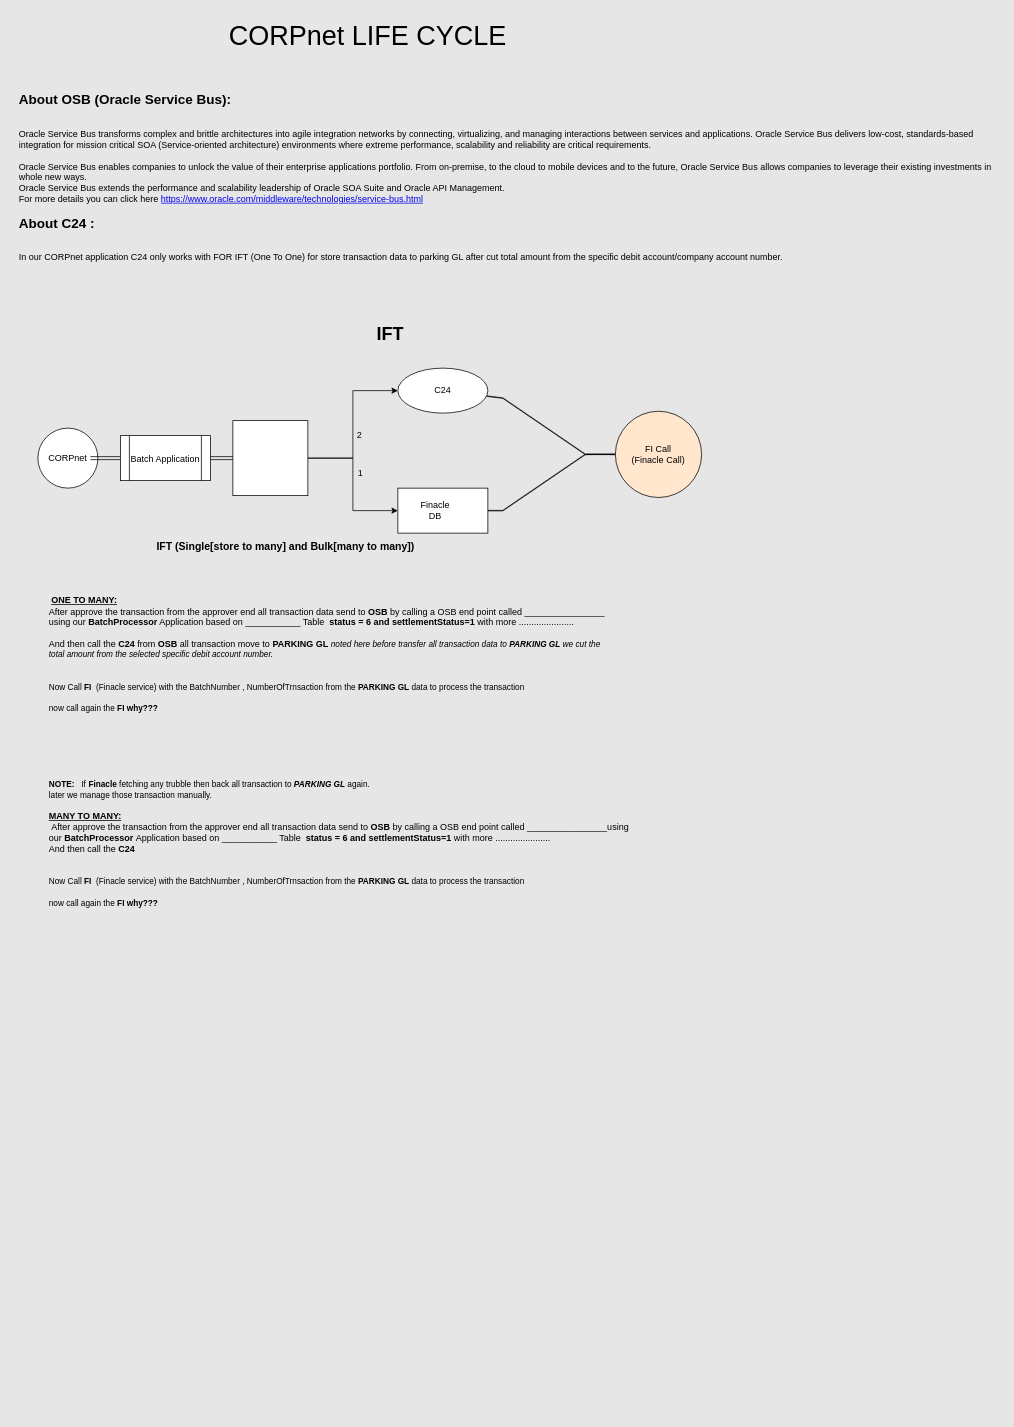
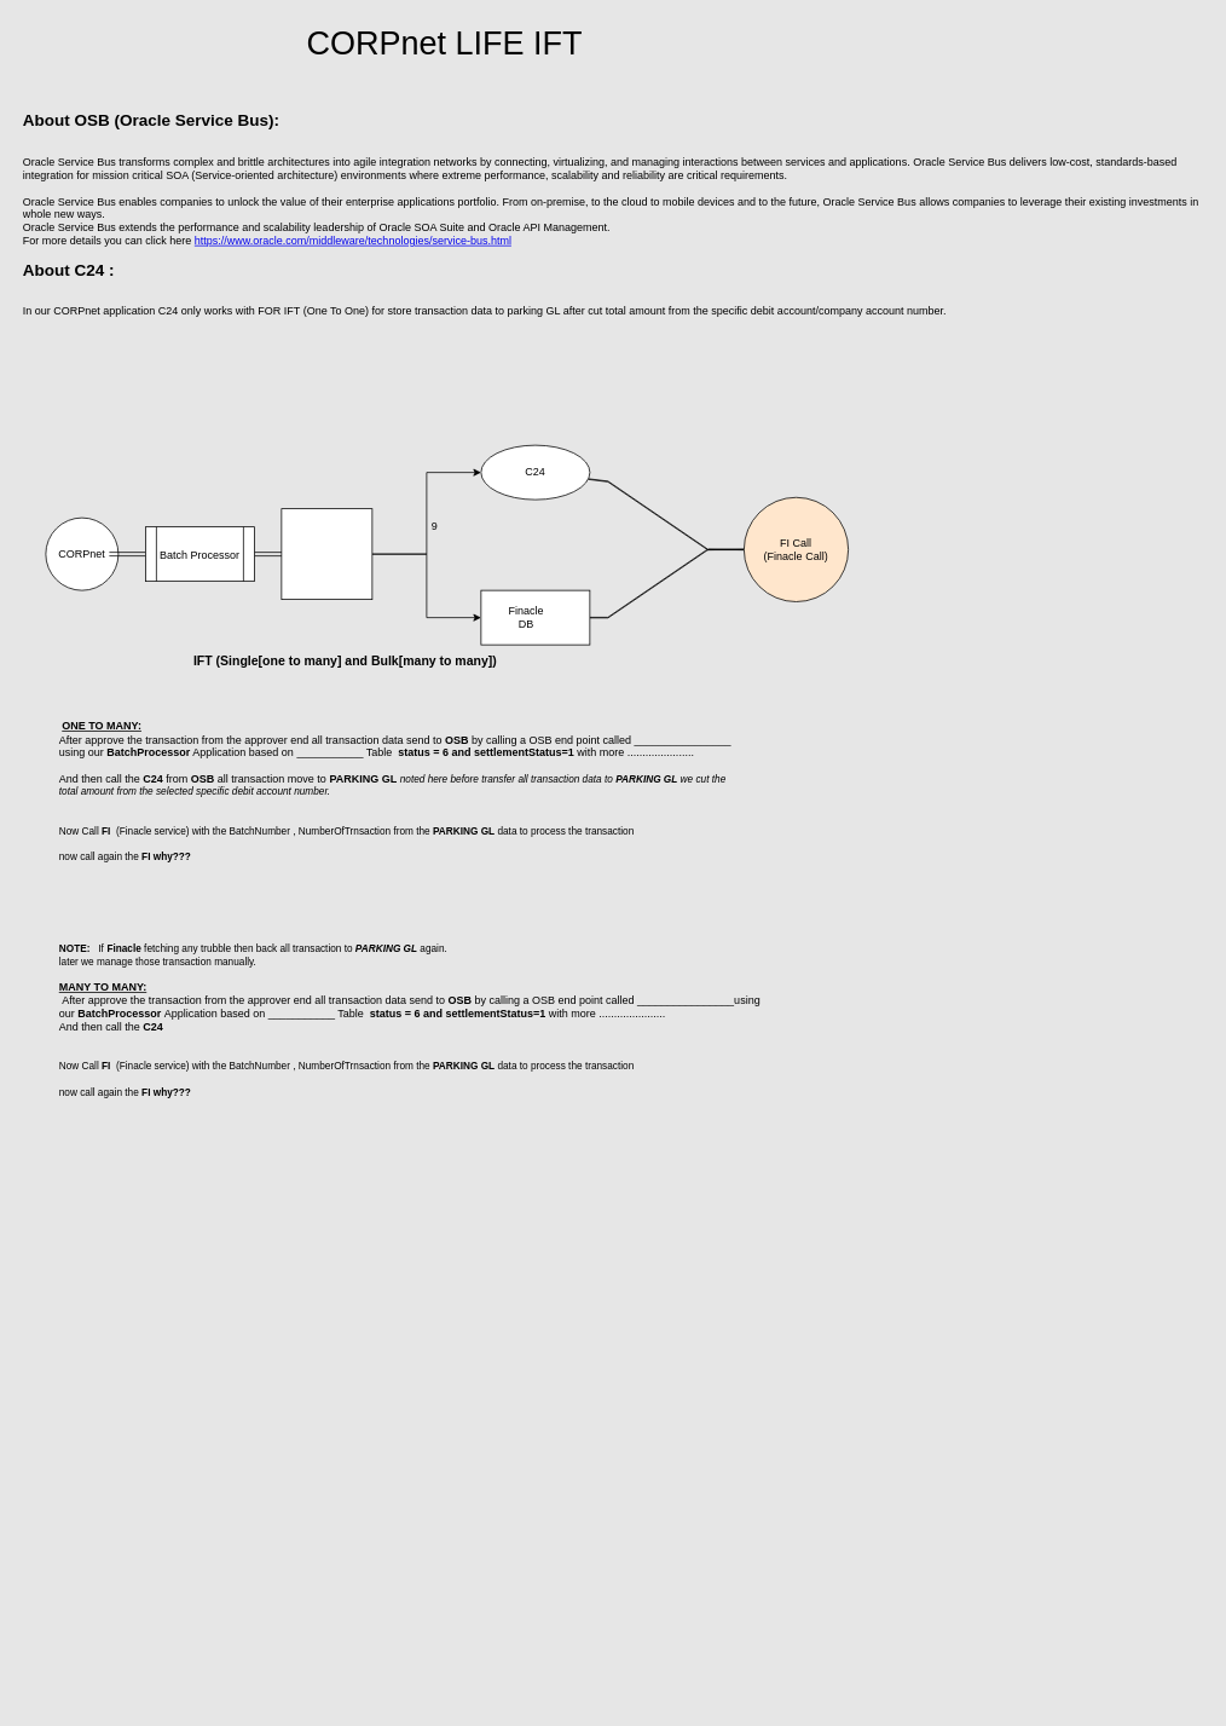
  <mxCell id="0" />
  <mxCell id="1" parent="0" />
  <mxCell id="2" value="" style="ellipse;whiteSpace=wrap;html=1;aspect=fixed;" parent="1" vertex="1"><mxGeometry x="50" y="570" width="80" height="80" as="geometry" /></mxCell>
  <mxCell id="3" style="edgeStyle=orthogonalEdgeStyle;shape=link;rounded=0;orthogonalLoop=1;jettySize=auto;html=1;entryX=0;entryY=0.5;entryDx=0;entryDy=0;fontSize=18;" edge="1" parent="1" source="4" target="22"><mxGeometry relative="1" as="geometry" /></mxCell>
  <mxCell id="4" value="CORPnet" style="text;html=1;strokeColor=none;fillColor=none;align=center;verticalAlign=middle;whiteSpace=wrap;rounded=0;" parent="1" vertex="1"><mxGeometry x="60" y="595" width="60" height="30" as="geometry" /></mxCell>
  <mxCell id="5" style="edgeStyle=orthogonalEdgeStyle;rounded=0;orthogonalLoop=1;jettySize=auto;html=1;entryX=0;entryY=0.5;entryDx=0;entryDy=0;fontSize=9;" parent="1" source="7" target="11" edge="1"><mxGeometry relative="1" as="geometry" /></mxCell>
  <mxCell id="6" style="edgeStyle=orthogonalEdgeStyle;rounded=0;orthogonalLoop=1;jettySize=auto;html=1;entryX=0;entryY=0.5;entryDx=0;entryDy=0;fontSize=9;" parent="1" source="7" target="10" edge="1"><mxGeometry relative="1" as="geometry" /></mxCell>
  <mxCell id="7" value="" style="whiteSpace=wrap;html=1;aspect=fixed;" parent="1" vertex="1"><mxGeometry x="310" y="560" width="100" height="100" as="geometry" /></mxCell>
  <mxCell id="8" style="edgeStyle=none;shape=link;rounded=0;orthogonalLoop=1;jettySize=auto;html=1;exitX=1;exitY=0.5;exitDx=0;exitDy=0;labelBackgroundColor=default;fontFamily=Helvetica;fontSize=18;fontColor=default;endArrow=classic;strokeColor=default;width=0.667;" edge="1" parent="1" source="11" target="15"><mxGeometry relative="1" as="geometry"><Array as="points"><mxPoint x="670" y="680" /><mxPoint x="780" y="605" /><mxPoint x="760" y="605" /></Array></mxGeometry></mxCell>
  <mxCell id="9" style="edgeStyle=none;shape=link;rounded=0;orthogonalLoop=1;jettySize=auto;html=1;labelBackgroundColor=default;fontFamily=Helvetica;fontSize=18;fontColor=default;endArrow=classic;strokeColor=default;width=0.667;" edge="1" parent="1" source="10" target="15"><mxGeometry relative="1" as="geometry"><Array as="points"><mxPoint x="670" y="530" /><mxPoint x="780" y="605" /></Array></mxGeometry></mxCell>
  <mxCell id="10" value="&lt;font style=&quot;font-size: 12px&quot;&gt;C24&lt;/font&gt;" style="ellipse;whiteSpace=wrap;html=1;fontSize=9;" parent="1" vertex="1"><mxGeometry x="530" y="490" width="120" height="60" as="geometry" /></mxCell>
  <mxCell id="11" value="" style="rounded=0;whiteSpace=wrap;html=1;fontSize=9;" parent="1" vertex="1"><mxGeometry x="530" y="650" width="120" height="60" as="geometry" /></mxCell>
  <mxCell id="12" value="Finacle DB" style="text;html=1;strokeColor=none;fillColor=none;align=center;verticalAlign=middle;whiteSpace=wrap;rounded=0;fontSize=12;" parent="1" vertex="1"><mxGeometry x="550" y="665" width="60" height="30" as="geometry" /></mxCell>
- <mxCell id="13" value="1" style="text;html=1;align=center;verticalAlign=middle;resizable=0;points=[];autosize=1;strokeColor=none;fillColor=none;fontSize=12;" parent="1" vertex="1"><mxGeometry x="470" y="620" width="20" height="20" as="geometry" /></mxCell>
- <mxCell id="14" value="&amp;nbsp; &amp;nbsp; &amp;nbsp; &amp;nbsp; 2" style="text;html=1;align=center;verticalAlign=middle;resizable=0;points=[];autosize=1;strokeColor=none;fillColor=none;fontSize=12;" parent="1" vertex="1"><mxGeometry x="440" y="570" width="50" height="20" as="geometry" /></mxCell>
+ <mxCell id="14" value="&amp;nbsp; &amp;nbsp; &amp;nbsp; &amp;nbsp; 9" style="text;html=1;align=center;verticalAlign=middle;resizable=0;points=[];autosize=1;strokeColor=none;fillColor=none;fontSize=12;" parent="1" vertex="1"><mxGeometry x="440" y="570" width="50" height="20" as="geometry" /></mxCell>
  <mxCell id="15" value="FI Call&lt;br&gt;(Finacle Call)" style="ellipse;whiteSpace=wrap;html=1;aspect=fixed;fontSize=12;fillColor=#ffe6cc;" parent="1" vertex="1"><mxGeometry x="820" y="547.5" width="115" height="115" as="geometry" /></mxCell>
  <mxCell id="16" value="&lt;div&gt;&lt;div style=&quot;text-align: center&quot;&gt;&lt;br&gt;&lt;/div&gt;&lt;div style=&quot;text-align: center&quot;&gt;&lt;b&gt;&lt;font style=&quot;font-size: 24px&quot;&gt;&lt;br&gt;&lt;/font&gt;&lt;/b&gt;&lt;/div&gt;&lt;div&gt;&lt;b&gt;&lt;span&gt; &amp;nbsp;&lt;/span&gt;&amp;nbsp; &amp;nbsp; &amp;nbsp; &amp;nbsp; &amp;nbsp; &amp;nbsp;&amp;nbsp;&lt;u&gt;ONE TO MANY:&lt;/u&gt;&lt;/b&gt;&lt;/div&gt;&lt;blockquote style=&quot;margin: 0px 0px 0px 40px ; border: none ; padding: 0px&quot;&gt;&lt;div&gt;&lt;/div&gt;&lt;/blockquote&gt;&lt;/div&gt;&lt;blockquote style=&quot;margin: 0 0 0 40px ; border: none ; padding: 0px&quot;&gt;&lt;div&gt;&lt;div&gt;&lt;span&gt;After approve the transaction from the approver end all transaction data send to &lt;/span&gt;&lt;b&gt;OSB&lt;/b&gt;&lt;span&gt;&amp;nbsp;by calling a OSB end point called ________________&lt;/span&gt;&lt;/div&gt;&lt;/div&gt;&lt;div&gt;using our &lt;b&gt;BatchProcessor&lt;/b&gt; Application based on ___________ Table&amp;nbsp; &lt;b&gt;status = 6 and settlementStatus=1&lt;/b&gt; with more ......................&lt;/div&gt;&lt;div&gt;&lt;br&gt;&lt;/div&gt;&lt;div&gt;And then call the &lt;b&gt;C24 &lt;/b&gt;from&lt;b&gt; OSB&amp;nbsp;&lt;/b&gt;all transaction move to&amp;nbsp;&lt;b&gt;PARKING GL&lt;/b&gt;&amp;nbsp;&lt;i&gt;&lt;font style=&quot;font-size: 11px&quot;&gt;noted here before transfer all transaction data to &lt;b&gt;PARKING GL&lt;/b&gt;&amp;nbsp;we cut the&amp;nbsp;&lt;/font&gt;&lt;/i&gt;&lt;/div&gt;&lt;div&gt;&lt;i&gt;&lt;font style=&quot;font-size: 11px&quot;&gt;total amount from the selected specific debit account number.&lt;/font&gt;&lt;/i&gt;&lt;/div&gt;&lt;div&gt;&lt;i&gt;&lt;font style=&quot;font-size: 11px&quot;&gt;&lt;br&gt;&lt;/font&gt;&lt;/i&gt;&lt;/div&gt;&lt;div&gt;&lt;i&gt;&lt;font style=&quot;font-size: 11px&quot;&gt;&lt;br&gt;&lt;/font&gt;&lt;/i&gt;&lt;/div&gt;&lt;div&gt;&lt;span style=&quot;font-size: 11px&quot;&gt;Now Call &lt;b&gt;FI&amp;nbsp;&amp;nbsp;&lt;/b&gt;(Finacle service) with the BatchNumber , NumberOfTrnsaction&lt;b&gt;&amp;nbsp;&lt;/b&gt;from the&amp;nbsp;&lt;/span&gt;&lt;span&gt;&lt;font style=&quot;font-size: 11px&quot;&gt;&lt;b&gt;PARKING GL&lt;/b&gt;&lt;b style=&quot;font-style: italic&quot;&gt; &lt;/b&gt;data to process the transaction&lt;/font&gt;&lt;/span&gt;&lt;/div&gt;&lt;div&gt;&lt;span&gt;&lt;font style=&quot;font-size: 11px&quot;&gt;&lt;br&gt;&lt;/font&gt;&lt;/span&gt;&lt;/div&gt;&lt;div&gt;&lt;font style=&quot;font-size: 11px&quot;&gt;now call again the &lt;b&gt;FI why???&lt;/b&gt;&lt;/font&gt;&lt;/div&gt;&lt;div&gt;&lt;span&gt;&lt;font style=&quot;font-size: 11px&quot;&gt;&lt;b&gt;&lt;br&gt;&lt;/b&gt;&lt;/font&gt;&lt;/span&gt;&lt;/div&gt;&lt;div&gt;&lt;span&gt;&lt;font style=&quot;font-size: 11px&quot;&gt;&lt;b&gt;&lt;br&gt;&lt;/b&gt;&lt;/font&gt;&lt;/span&gt;&lt;/div&gt;&lt;div&gt;&lt;span&gt;&lt;font style=&quot;font-size: 11px&quot;&gt;&lt;b&gt;&lt;br&gt;&lt;/b&gt;&lt;/font&gt;&lt;/span&gt;&lt;/div&gt;&lt;div&gt;&lt;span&gt;&lt;font style=&quot;font-size: 11px&quot;&gt;&lt;b&gt;&lt;br&gt;&lt;/b&gt;&lt;/font&gt;&lt;/span&gt;&lt;/div&gt;&lt;div&gt;&lt;span&gt;&lt;font style=&quot;font-size: 11px&quot;&gt;&lt;b&gt;&lt;br&gt;&lt;/b&gt;&lt;/font&gt;&lt;/span&gt;&lt;/div&gt;&lt;div&gt;&lt;span&gt;&lt;font style=&quot;font-size: 11px&quot;&gt;&lt;b&gt;&lt;br&gt;&lt;/b&gt;&lt;/font&gt;&lt;/span&gt;&lt;/div&gt;&lt;div&gt;&lt;font&gt;&lt;b style=&quot;font-size: 11px&quot;&gt;NOTE:&amp;nbsp; &amp;nbsp;&lt;/b&gt;&lt;span style=&quot;font-size: 11px&quot;&gt;If&lt;/span&gt; &lt;b style=&quot;font-size: 11px&quot;&gt;Finacle&amp;nbsp;&lt;/b&gt;&lt;span style=&quot;font-size: 11px&quot;&gt;fetching&lt;b&gt; &lt;/b&gt;any t&lt;/span&gt;&lt;/font&gt;&lt;span style=&quot;font-size: 11px&quot;&gt;rubble then back all transaction to&amp;nbsp;&lt;/span&gt;&lt;span&gt;&lt;font style=&quot;font-size: 11px&quot;&gt;&lt;b style=&quot;font-style: italic&quot;&gt;PARKING GL&lt;/b&gt;&lt;i&gt;&amp;nbsp;&lt;/i&gt;again.&amp;nbsp;&lt;/font&gt;&lt;/span&gt;&lt;/div&gt;&lt;div&gt;&lt;span&gt;&lt;font style=&quot;font-size: 11px&quot;&gt;later we manage those transaction manually.&lt;i&gt;&amp;nbsp;&lt;/i&gt;&lt;/font&gt;&lt;/span&gt;&lt;/div&gt;&lt;div&gt;&lt;u&gt;&lt;b&gt;&lt;br&gt;&lt;/b&gt;&lt;/u&gt;&lt;/div&gt;&lt;div&gt;&lt;u&gt;&lt;b&gt;MANY TO MANY:&lt;/b&gt;&lt;/u&gt;&lt;br&gt;&lt;/div&gt;&lt;div&gt;&amp;nbsp;After approve the transaction from the approver end all transaction data send to&amp;nbsp;&lt;b&gt;OSB&lt;/b&gt;&amp;nbsp;by calling a OSB end point called ________________using our&amp;nbsp;&lt;b&gt;BatchProcessor&lt;/b&gt;&amp;nbsp;Application based on ___________ &lt;span&gt;Table&amp;nbsp; &lt;b&gt;status = 6 and settlementStatus=1&lt;/b&gt; with more ......................&lt;/span&gt;&lt;/div&gt;&lt;div&gt;&lt;div&gt;And then call the&amp;nbsp;&lt;b&gt;C24&amp;nbsp;&lt;/b&gt;&lt;/div&gt;&lt;div&gt;&lt;br&gt;&lt;/div&gt;&lt;div&gt;&lt;br&gt;&lt;/div&gt;&lt;div&gt;&lt;span style=&quot;font-size: 11px&quot;&gt;Now Call&amp;nbsp;&lt;b&gt;FI&amp;nbsp;&amp;nbsp;&lt;/b&gt;(Finacle service) with the BatchNumber , NumberOfTrnsaction&lt;b&gt;&amp;nbsp;&lt;/b&gt;from the&amp;nbsp;&lt;/span&gt;&lt;font style=&quot;font-size: 11px&quot;&gt;&lt;b&gt;PARKING GL&lt;/b&gt;&lt;b style=&quot;font-style: italic&quot;&gt;&amp;nbsp;&lt;/b&gt;data to process the transaction&lt;/font&gt;&lt;/div&gt;&lt;div&gt;&lt;font style=&quot;font-size: 11px&quot;&gt;&lt;br&gt;&lt;/font&gt;&lt;/div&gt;&lt;div&gt;&lt;font style=&quot;font-size: 11px&quot;&gt;now call again the&amp;nbsp;&lt;b&gt;FI why???&lt;/b&gt;&lt;/font&gt;&lt;/div&gt;&lt;/div&gt;&lt;div&gt;&lt;font&gt;&lt;span style=&quot;font-size: 11px&quot;&gt;&amp;nbsp;&lt;/span&gt;&lt;/font&gt;&lt;/div&gt;&lt;/blockquote&gt;&lt;div&gt;&lt;b&gt;&lt;br&gt;&lt;/b&gt;&lt;/div&gt;&lt;div&gt;&lt;b&gt;&lt;br&gt;&lt;/b&gt;&lt;/div&gt;&lt;div&gt;&lt;br&gt;&lt;/div&gt;" style="text;html=1;strokeColor=none;fillColor=none;spacing=5;spacingTop=-20;overflow=hidden;rounded=0;fontSize=12;labelBackgroundColor=none;labelBorderColor=none;whiteSpace=wrap;direction=west;" parent="1" vertex="1"><mxGeometry x="20" y="760" width="840" height="1120" as="geometry" /></mxCell>
- <mxCell id="17" value="&lt;h1&gt;&lt;span style=&quot;font-weight: normal&quot;&gt;&lt;font style=&quot;font-size: 36px&quot;&gt;CORPnet LIFE CYCLE&lt;/font&gt;&lt;/span&gt;&lt;/h1&gt;" style="text;html=1;strokeColor=none;fillColor=none;spacing=5;spacingTop=-20;whiteSpace=wrap;overflow=hidden;rounded=0;fontSize=12;align=center;" parent="1" vertex="1"><mxGeometry x="100" y="20" width="780" height="50" as="geometry" /></mxCell>
- <mxCell id="18" value="&lt;font style=&quot;font-size: 14px&quot;&gt;&lt;b&gt;IFT (Single[store to many] and Bulk[many to many])&lt;/b&gt;&lt;/font&gt;" style="text;html=1;align=center;verticalAlign=middle;resizable=0;points=[];autosize=1;strokeColor=none;fillColor=none;fontSize=36;" parent="1" vertex="1"><mxGeometry x="205" y="690" width="350" height="60" as="geometry" /></mxCell>
+ <mxCell id="17" value="&lt;h1&gt;&lt;span style=&quot;font-weight: normal&quot;&gt;&lt;font style=&quot;font-size: 36px&quot;&gt;CORPnet LIFE IFT&lt;/font&gt;&lt;/span&gt;&lt;/h1&gt;" style="text;html=1;strokeColor=none;fillColor=none;spacing=5;spacingTop=-20;whiteSpace=wrap;overflow=hidden;rounded=0;fontSize=12;align=center;" parent="1" vertex="1"><mxGeometry x="100" y="20" width="780" height="50" as="geometry" /></mxCell>
+ <mxCell id="18" value="&lt;font style=&quot;font-size: 14px&quot;&gt;&lt;b&gt;IFT (Single[one to many] and Bulk[many to many])&lt;/b&gt;&lt;/font&gt;" style="text;html=1;align=center;verticalAlign=middle;resizable=0;points=[];autosize=1;strokeColor=none;fillColor=none;fontSize=36;" parent="1" vertex="1"><mxGeometry x="205" y="690" width="350" height="60" as="geometry" /></mxCell>
  <mxCell id="19" value="&lt;h1&gt;&lt;font style=&quot;font-size: 18px&quot;&gt;About OSB (Oracle Service Bus):&lt;/font&gt;&lt;/h1&gt;&lt;div&gt;&lt;div style=&quot;font-size: 12px&quot;&gt;Oracle Service Bus transforms complex and brittle architectures into agile integration networks by connecting, virtualizing, and managing interactions between services and applications. Oracle Service Bus delivers low-cost, standards-based integration for mission critical SOA (Service-oriented architecture) environments where extreme performance, scalability and reliability are critical requirements.&lt;/div&gt;&lt;div style=&quot;font-size: 12px&quot;&gt;&lt;br&gt;&lt;/div&gt;&lt;div style=&quot;font-size: 12px&quot;&gt;Oracle Service Bus enables companies to unlock the value of their enterprise applications portfolio. From on-premise, to the cloud to mobile devices and to the future, Oracle Service Bus allows companies to leverage their existing investments in whole new ways.&lt;/div&gt;&lt;div style=&quot;font-size: 12px&quot;&gt;Oracle Service Bus extends the performance and scalability leadership of Oracle SOA Suite and Oracle API Management.&lt;/div&gt;&lt;div style=&quot;font-size: 12px&quot;&gt;For more details you can click here&amp;nbsp;&lt;a href=&quot;https://www.oracle.com/middleware/technologies/service-bus.html&quot;&gt;https://www.oracle.com/middleware/technologies/service-bus.html&lt;/a&gt;&lt;/div&gt;&lt;div style=&quot;font-size: 12px&quot;&gt;&lt;br&gt;&lt;/div&gt;&lt;div&gt;&lt;font style=&quot;font-size: 18px&quot;&gt;&lt;b&gt;About C24 :&lt;/b&gt;&lt;/font&gt;&lt;/div&gt;&lt;/div&gt;&lt;div&gt;&lt;font style=&quot;font-size: 18px&quot;&gt;&lt;b&gt;&lt;br&gt;&lt;/b&gt;&lt;/font&gt;&lt;/div&gt;&lt;div&gt;&lt;span style=&quot;font-size: 12px&quot;&gt;In our CORPnet application C24 only works with FOR IFT (One To One) for store transaction data to parking GL after cut total amount from the specific debit account/company account number.&lt;/span&gt;&lt;span style=&quot;font-size: 12px&quot;&gt;&amp;nbsp;&lt;/span&gt;&lt;/div&gt;&lt;div&gt;&lt;font style=&quot;font-size: 18px&quot;&gt;&lt;b&gt;&lt;br&gt;&lt;/b&gt;&lt;/font&gt;&lt;/div&gt;&lt;div&gt;&lt;font style=&quot;font-size: 18px&quot;&gt;&lt;b&gt;&lt;br&gt;&lt;/b&gt;&lt;/font&gt;&lt;/div&gt;" style="text;html=1;strokeColor=none;fillColor=none;spacing=5;spacingTop=-20;whiteSpace=wrap;overflow=hidden;rounded=0;labelBackgroundColor=none;labelBorderColor=none;fontSize=18;" vertex="1" parent="1"><mxGeometry x="20" y="90" width="1310" height="300" as="geometry" /></mxCell>
- <mxCell id="20" value="&lt;b style=&quot;font-size: 12px&quot;&gt;&lt;font style=&quot;font-size: 24px&quot;&gt;IFT&lt;/font&gt;&lt;/b&gt;" style="text;html=1;strokeColor=none;fillColor=none;align=center;verticalAlign=middle;whiteSpace=wrap;rounded=0;labelBackgroundColor=none;labelBorderColor=none;fontSize=18;" vertex="1" parent="1"><mxGeometry x="490" y="430" width="60" height="30" as="geometry" /></mxCell>
  <mxCell id="21" style="edgeStyle=orthogonalEdgeStyle;shape=link;rounded=0;orthogonalLoop=1;jettySize=auto;html=1;exitX=1;exitY=0.5;exitDx=0;exitDy=0;entryX=0;entryY=0.5;entryDx=0;entryDy=0;labelBackgroundColor=default;fontFamily=Helvetica;fontSize=18;fontColor=default;endArrow=classic;strokeColor=default;" edge="1" parent="1" source="22" target="7"><mxGeometry relative="1" as="geometry" /></mxCell>
- <mxCell id="22" value="&lt;font style=&quot;font-size: 12px&quot;&gt;Batch Application&lt;/font&gt;" style="shape=process;whiteSpace=wrap;html=1;backgroundOutline=1;rounded=0;labelBackgroundColor=none;labelBorderColor=none;fontSize=18;" vertex="1" parent="1"><mxGeometry x="160" y="580" width="120" height="60" as="geometry" /></mxCell>
+ <mxCell id="22" value="&lt;font style=&quot;font-size: 12px&quot;&gt;Batch Processor&lt;/font&gt;" style="shape=process;whiteSpace=wrap;html=1;backgroundOutline=1;rounded=0;labelBackgroundColor=none;labelBorderColor=none;fontSize=18;" vertex="1" parent="1"><mxGeometry x="160" y="580" width="120" height="60" as="geometry" /></mxCell>
  <mxCell id="23" style="edgeStyle=none;shape=link;rounded=0;orthogonalLoop=1;jettySize=auto;html=1;exitX=0.5;exitY=0;exitDx=0;exitDy=0;labelBackgroundColor=default;fontFamily=Helvetica;fontSize=12;fontColor=default;endArrow=classic;strokeColor=default;" edge="1" parent="1" source="17" target="17"><mxGeometry relative="1" as="geometry" /></mxCell>
